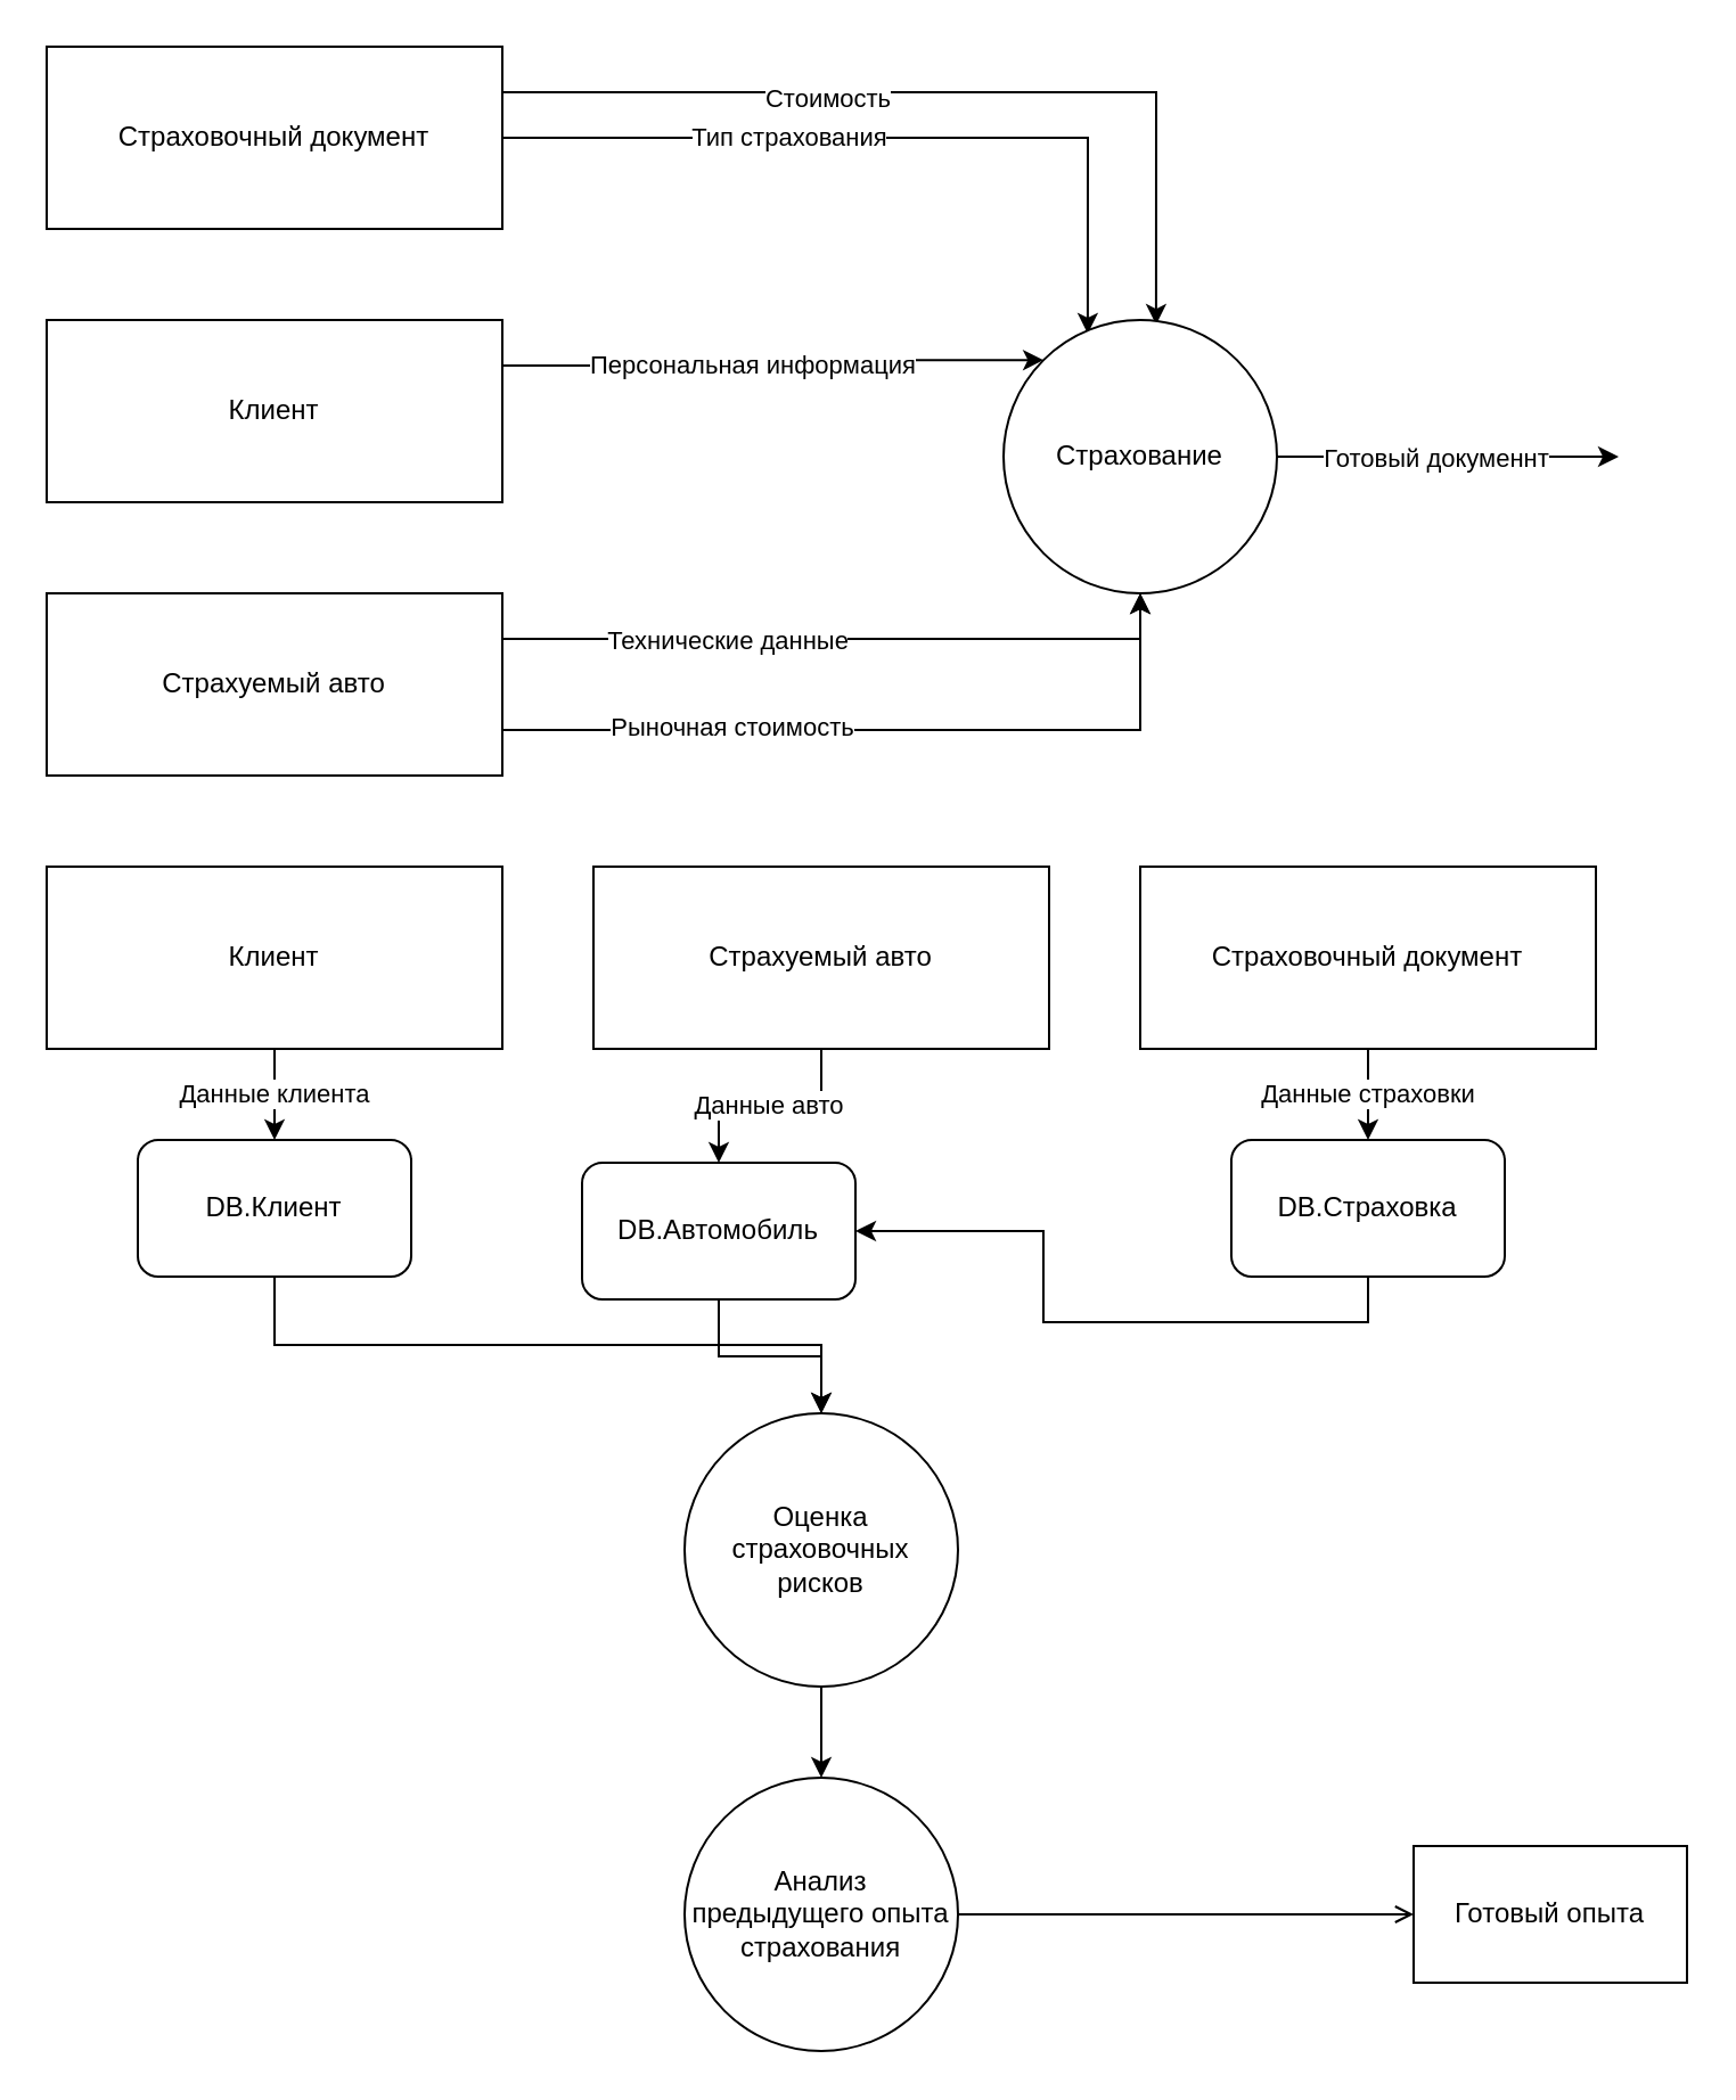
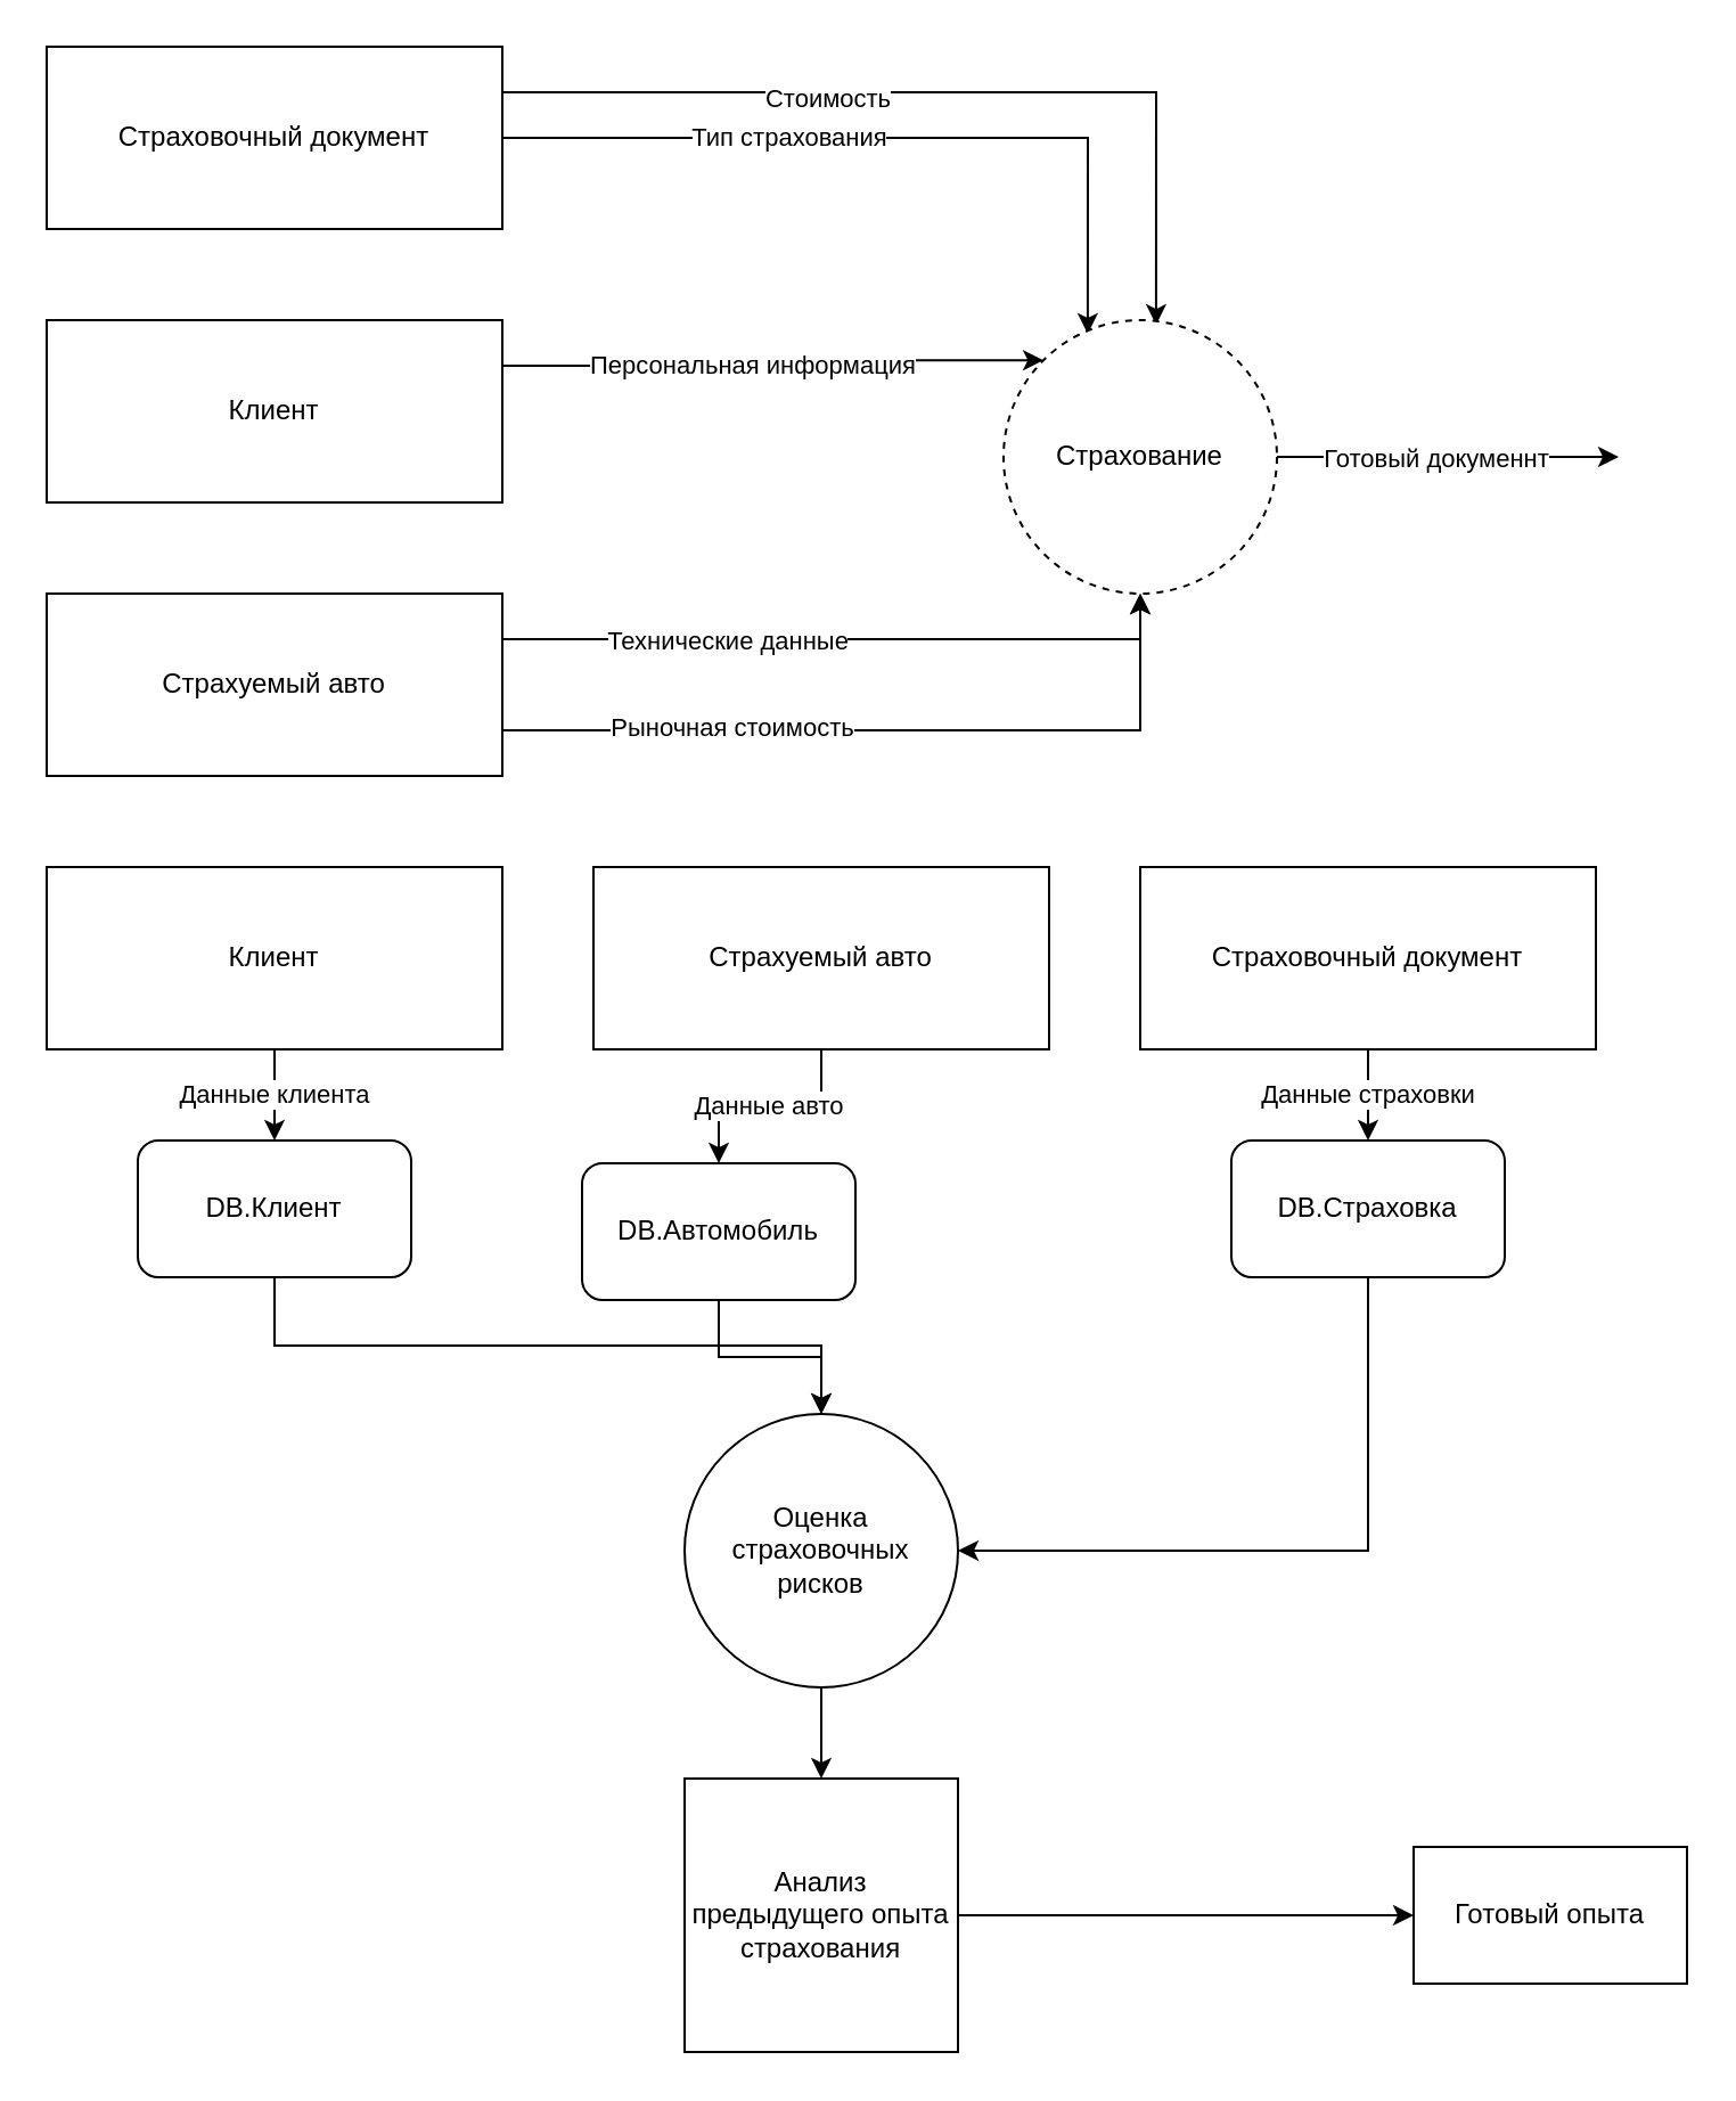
  <mxCell id="0" />
  <mxCell id="1" parent="0" />
  <mxCell id="2" style="edgeStyle=orthogonalEdgeStyle;rounded=0;orthogonalLoop=1;jettySize=auto;html=1;exitX=1;exitY=0.25;exitDx=0;exitDy=0;entryX=0;entryY=0;entryDx=0;entryDy=0;" edge="1" parent="1" source="4" target="17"><mxGeometry relative="1" as="geometry" /></mxCell>
  <mxCell id="3" value="Персональная информация" style="edgeLabel;html=1;align=center;verticalAlign=middle;resizable=0;points=[];" vertex="1" connectable="0" parent="2"><mxGeometry x="0.108" y="2" relative="1" as="geometry"><mxPoint x="-21" y="4" as="offset" /></mxGeometry></mxCell>
  <mxCell id="4" value="Клиент" style="rounded=0;whiteSpace=wrap;html=1;" vertex="1" parent="1"><mxGeometry x="20" y="140" width="200" height="80" as="geometry" /></mxCell>
  <mxCell id="5" style="edgeStyle=orthogonalEdgeStyle;rounded=0;orthogonalLoop=1;jettySize=auto;html=1;exitX=1;exitY=0.25;exitDx=0;exitDy=0;entryX=0.558;entryY=0.017;entryDx=0;entryDy=0;entryPerimeter=0;" edge="1" parent="1" source="9" target="17"><mxGeometry relative="1" as="geometry" /></mxCell>
  <mxCell id="6" value="Стоимость" style="edgeLabel;html=1;align=center;verticalAlign=middle;resizable=0;points=[];" vertex="1" connectable="0" parent="5"><mxGeometry x="-0.269" y="-2" relative="1" as="geometry"><mxPoint as="offset" /></mxGeometry></mxCell>
  <mxCell id="7" style="edgeStyle=orthogonalEdgeStyle;rounded=0;orthogonalLoop=1;jettySize=auto;html=1;exitX=1;exitY=0.5;exitDx=0;exitDy=0;entryX=0.308;entryY=0.05;entryDx=0;entryDy=0;entryPerimeter=0;" edge="1" parent="1" source="9" target="17"><mxGeometry relative="1" as="geometry" /></mxCell>
  <mxCell id="8" value="Тип страхования" style="edgeLabel;html=1;align=center;verticalAlign=middle;resizable=0;points=[];" vertex="1" connectable="0" parent="7"><mxGeometry x="-0.271" y="1" relative="1" as="geometry"><mxPoint as="offset" /></mxGeometry></mxCell>
  <mxCell id="9" value="Страховочный документ" style="rounded=0;whiteSpace=wrap;html=1;" vertex="1" parent="1"><mxGeometry x="20" y="20" width="200" height="80" as="geometry" /></mxCell>
  <mxCell id="10" style="edgeStyle=orthogonalEdgeStyle;rounded=0;orthogonalLoop=1;jettySize=auto;html=1;exitX=1;exitY=0.25;exitDx=0;exitDy=0;entryX=0.5;entryY=1;entryDx=0;entryDy=0;" edge="1" parent="1" source="14" target="17"><mxGeometry relative="1" as="geometry" /></mxCell>
  <mxCell id="11" value="Технические данные" style="edgeLabel;html=1;align=center;verticalAlign=middle;resizable=0;points=[];" vertex="1" connectable="0" parent="10"><mxGeometry x="-0.347" relative="1" as="geometry"><mxPoint as="offset" /></mxGeometry></mxCell>
  <mxCell id="12" style="edgeStyle=orthogonalEdgeStyle;rounded=0;orthogonalLoop=1;jettySize=auto;html=1;exitX=1;exitY=0.75;exitDx=0;exitDy=0;entryX=0.5;entryY=1;entryDx=0;entryDy=0;" edge="1" parent="1" source="14" target="17"><mxGeometry relative="1" as="geometry" /></mxCell>
  <mxCell id="13" value="Рыночная стоимость" style="edgeLabel;html=1;align=center;verticalAlign=middle;resizable=0;points=[];" vertex="1" connectable="0" parent="12"><mxGeometry x="-0.518" y="2" relative="1" as="geometry"><mxPoint x="18" as="offset" /></mxGeometry></mxCell>
  <mxCell id="14" value="Страхуемый авто" style="rounded=0;whiteSpace=wrap;html=1;" vertex="1" parent="1"><mxGeometry x="20" y="260" width="200" height="80" as="geometry" /></mxCell>
  <mxCell id="15" style="edgeStyle=orthogonalEdgeStyle;rounded=0;orthogonalLoop=1;jettySize=auto;html=1;exitX=1;exitY=0.5;exitDx=0;exitDy=0;" edge="1" parent="1" source="17"><mxGeometry relative="1" as="geometry"><mxPoint x="710" y="200" as="targetPoint" /></mxGeometry></mxCell>
  <mxCell id="16" value="Готовый докуменнт" style="edgeLabel;html=1;align=center;verticalAlign=middle;resizable=0;points=[];" vertex="1" connectable="0" parent="15"><mxGeometry x="0.24" relative="1" as="geometry"><mxPoint x="-23" as="offset" /></mxGeometry></mxCell>
- <mxCell id="17" value="Страхование" style="ellipse;whiteSpace=wrap;html=1;aspect=fixed;" vertex="1" parent="1"><mxGeometry x="440" y="140" width="120" height="120" as="geometry" /></mxCell>
+ <mxCell id="17" value="Страхование" style="ellipse;whiteSpace=wrap;html=1;aspect=fixed;dashed=1;" vertex="1" parent="1"><mxGeometry x="440" y="140" width="120" height="120" as="geometry" /></mxCell>
  <mxCell id="18" value="Данные клиента" style="edgeStyle=orthogonalEdgeStyle;rounded=0;orthogonalLoop=1;jettySize=auto;html=1;exitX=0.5;exitY=1;exitDx=0;exitDy=0;entryX=0.5;entryY=0;entryDx=0;entryDy=0;" edge="1" parent="1" source="19" target="21"><mxGeometry relative="1" as="geometry" /></mxCell>
  <mxCell id="19" value="Клиент" style="rounded=0;whiteSpace=wrap;html=1;" vertex="1" parent="1"><mxGeometry x="20" y="380" width="200" height="80" as="geometry" /></mxCell>
  <mxCell id="20" style="edgeStyle=orthogonalEdgeStyle;rounded=0;orthogonalLoop=1;jettySize=auto;html=1;exitX=0.5;exitY=1;exitDx=0;exitDy=0;" edge="1" parent="1" source="21" target="31"><mxGeometry relative="1" as="geometry" /></mxCell>
  <mxCell id="21" value="DB.Клиент" style="rounded=1;whiteSpace=wrap;html=1;" vertex="1" parent="1"><mxGeometry x="60" y="500" width="120" height="60" as="geometry" /></mxCell>
  <mxCell id="22" value="Данные авто" style="edgeStyle=orthogonalEdgeStyle;rounded=0;orthogonalLoop=1;jettySize=auto;html=1;exitX=0.5;exitY=1;exitDx=0;exitDy=0;entryX=0.5;entryY=0;entryDx=0;entryDy=0;" edge="1" parent="1" source="23" target="25"><mxGeometry relative="1" as="geometry" /></mxCell>
  <mxCell id="23" value="Страхуемый авто" style="rounded=0;whiteSpace=wrap;html=1;" vertex="1" parent="1"><mxGeometry x="260" y="380" width="200" height="80" as="geometry" /></mxCell>
  <mxCell id="24" style="edgeStyle=orthogonalEdgeStyle;rounded=0;orthogonalLoop=1;jettySize=auto;html=1;exitX=0.5;exitY=1;exitDx=0;exitDy=0;entryX=0.5;entryY=0;entryDx=0;entryDy=0;" edge="1" parent="1" source="25" target="31"><mxGeometry relative="1" as="geometry" /></mxCell>
  <mxCell id="25" value="DB.Автомобиль" style="rounded=1;whiteSpace=wrap;html=1;" vertex="1" parent="1"><mxGeometry x="255" y="510" width="120" height="60" as="geometry" /></mxCell>
  <mxCell id="26" value="Данные страховки" style="edgeStyle=orthogonalEdgeStyle;rounded=0;orthogonalLoop=1;jettySize=auto;html=1;exitX=0.5;exitY=1;exitDx=0;exitDy=0;entryX=0.5;entryY=0;entryDx=0;entryDy=0;" edge="1" parent="1" source="27" target="29"><mxGeometry relative="1" as="geometry"><Array as="points"><mxPoint x="600" y="480" /><mxPoint x="600" y="480" /></Array></mxGeometry></mxCell>
  <mxCell id="27" value="Страховочный документ" style="rounded=0;whiteSpace=wrap;html=1;" vertex="1" parent="1"><mxGeometry x="500" y="380" width="200" height="80" as="geometry" /></mxCell>
- <mxCell id="28" style="edgeStyle=orthogonalEdgeStyle;rounded=0;orthogonalLoop=1;jettySize=auto;html=1;exitX=0.5;exitY=1;exitDx=0;exitDy=0;" edge="1" parent="1" source="29" target="25"><mxGeometry relative="1" as="geometry" /></mxCell>
+ <mxCell id="28" style="edgeStyle=orthogonalEdgeStyle;rounded=0;orthogonalLoop=1;jettySize=auto;html=1;exitX=0.5;exitY=1;exitDx=0;exitDy=0;entryX=1;entryY=0.5;entryDx=0;entryDy=0;" edge="1" parent="1" source="29" target="31"><mxGeometry relative="1" as="geometry" /></mxCell>
  <mxCell id="29" value="DB.Страховка" style="rounded=1;whiteSpace=wrap;html=1;" vertex="1" parent="1"><mxGeometry x="540" y="500" width="120" height="60" as="geometry" /></mxCell>
  <mxCell id="30" style="edgeStyle=orthogonalEdgeStyle;rounded=0;orthogonalLoop=1;jettySize=auto;html=1;exitX=0.5;exitY=1;exitDx=0;exitDy=0;entryX=0.5;entryY=0;entryDx=0;entryDy=0;" edge="1" parent="1" source="31" target="33"><mxGeometry relative="1" as="geometry" /></mxCell>
  <mxCell id="31" value="Оценка страховочных рисков" style="ellipse;whiteSpace=wrap;html=1;aspect=fixed;" vertex="1" parent="1"><mxGeometry x="300" y="620" width="120" height="120" as="geometry" /></mxCell>
- <mxCell id="32" style="edgeStyle=orthogonalEdgeStyle;rounded=0;orthogonalLoop=1;jettySize=auto;html=1;exitX=1;exitY=0.5;exitDx=0;exitDy=0;endArrow=open;" edge="1" parent="1" source="33" target="34"><mxGeometry relative="1" as="geometry"><mxPoint x="620" y="840" as="targetPoint" /></mxGeometry></mxCell>
- <mxCell id="33" value="Анализ предыдущего опыта страхования" style="ellipse;whiteSpace=wrap;html=1;aspect=fixed;" vertex="1" parent="1"><mxGeometry x="300" y="780" width="120" height="120" as="geometry" /></mxCell>
+ <mxCell id="32" style="edgeStyle=orthogonalEdgeStyle;rounded=0;orthogonalLoop=1;jettySize=auto;html=1;exitX=1;exitY=0.5;exitDx=0;exitDy=0;" edge="1" parent="1" source="33" target="34"><mxGeometry relative="1" as="geometry"><mxPoint x="620" y="840" as="targetPoint" /></mxGeometry></mxCell>
+ <mxCell id="33" value="Анализ предыдущего опыта страхования" style="whiteSpace=wrap;html=1;aspect=fixed;rounded=0;" vertex="1" parent="1"><mxGeometry x="300" y="780" width="120" height="120" as="geometry" /></mxCell>
  <mxCell id="34" value="Готовый опыта" style="rounded=0;whiteSpace=wrap;html=1;" vertex="1" parent="1"><mxGeometry x="620" y="810" width="120" height="60" as="geometry" /></mxCell>
